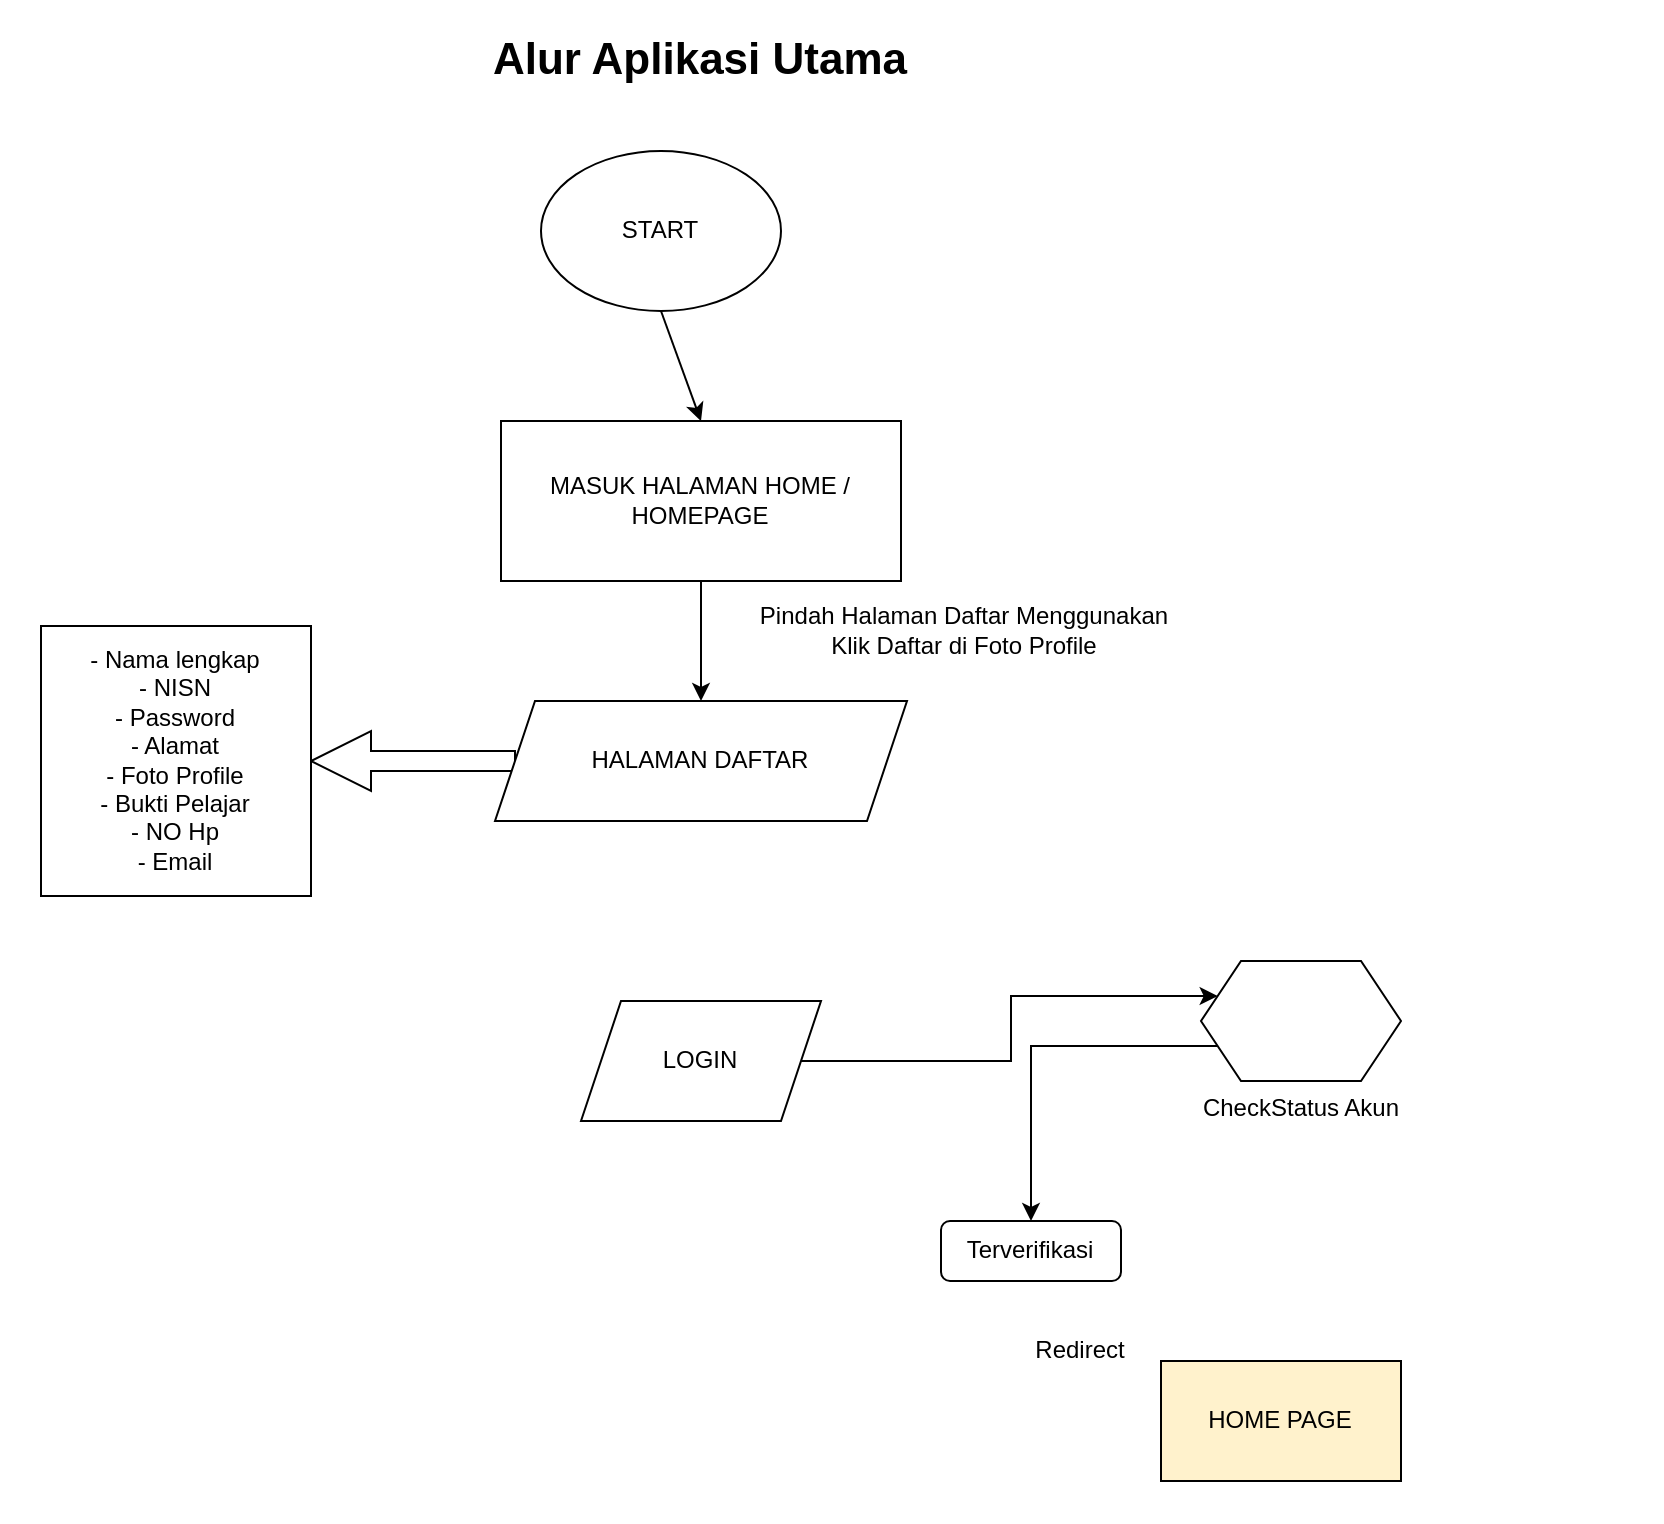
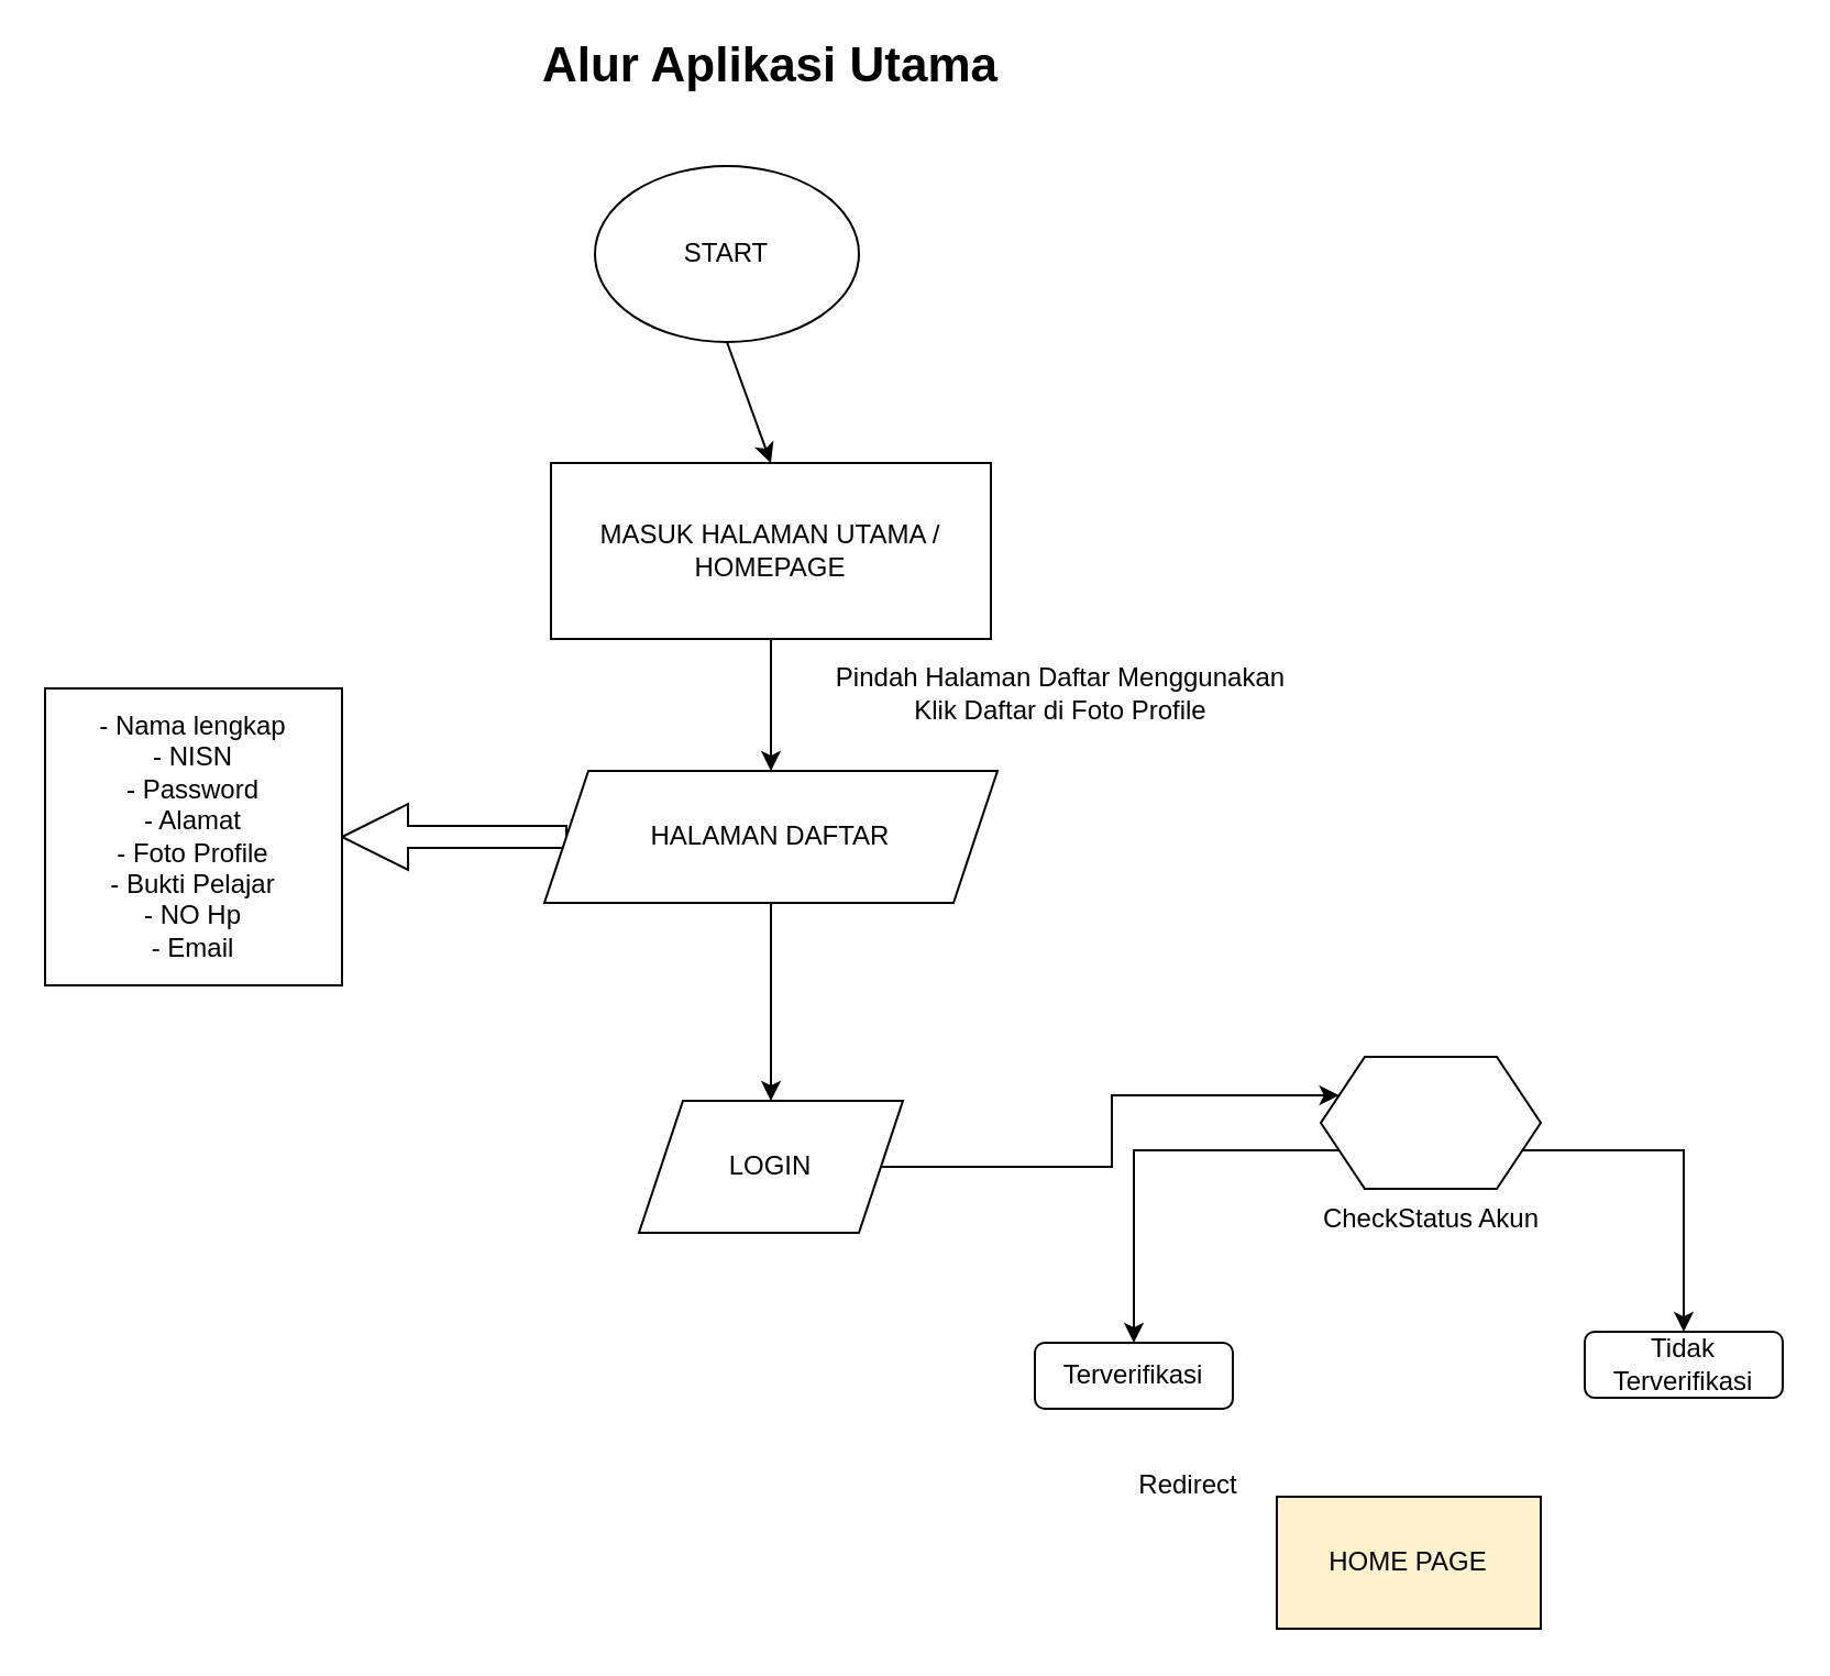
  <mxCell id="0" />
  <mxCell id="1" parent="0" />
  <mxCell id="2" style="rounded=0;orthogonalLoop=1;jettySize=auto;html=1;exitX=0.5;exitY=1;exitDx=0;exitDy=0;entryX=0.5;entryY=0;entryDx=0;entryDy=0;" edge="1" parent="1" source="3" target="5"><mxGeometry relative="1" as="geometry" /></mxCell>
  <mxCell id="3" value="START" style="ellipse;whiteSpace=wrap;html=1;" vertex="1" parent="1"><mxGeometry x="270" y="75" width="120" height="80" as="geometry" /></mxCell>
  <mxCell id="4" style="rounded=0;orthogonalLoop=1;jettySize=auto;html=1;exitX=0.5;exitY=1;exitDx=0;exitDy=0;entryX=0.5;entryY=0;entryDx=0;entryDy=0;" edge="1" parent="1" source="5" target="8"><mxGeometry relative="1" as="geometry" /></mxCell>
- <mxCell id="5" value="MASUK HALAMAN HOME / HOMEPAGE" style="rounded=0;whiteSpace=wrap;html=1;" vertex="1" parent="1"><mxGeometry x="250" y="210" width="200" height="80" as="geometry" /></mxCell>
+ <mxCell id="5" value="MASUK HALAMAN UTAMA / HOMEPAGE" style="rounded=0;whiteSpace=wrap;html=1;" vertex="1" parent="1"><mxGeometry x="250" y="210" width="200" height="80" as="geometry" /></mxCell>
  <mxCell id="6" style="edgeStyle=orthogonalEdgeStyle;rounded=0;orthogonalLoop=1;jettySize=auto;html=1;exitX=0;exitY=0.5;exitDx=0;exitDy=0;shape=arrow;" edge="1" parent="1" source="8" target="10"><mxGeometry relative="1" as="geometry" /></mxCell>
+ <mxCell id="7" style="edgeStyle=orthogonalEdgeStyle;rounded=0;orthogonalLoop=1;jettySize=auto;html=1;exitX=0.5;exitY=1;exitDx=0;exitDy=0;entryX=0.5;entryY=0;entryDx=0;entryDy=0;" edge="1" parent="1" source="8" target="20"><mxGeometry relative="1" as="geometry" /></mxCell>
  <mxCell id="8" value="HALAMAN DAFTAR" style="shape=parallelogram;perimeter=parallelogramPerimeter;whiteSpace=wrap;html=1;fixedSize=1;" vertex="1" parent="1"><mxGeometry x="247" y="350" width="206" height="60" as="geometry" /></mxCell>
  <mxCell id="9" value="Pindah Halaman Daftar Menggunakan Klik Daftar di Foto Profile" style="text;html=1;strokeColor=none;fillColor=none;align=center;verticalAlign=middle;whiteSpace=wrap;rounded=0;" vertex="1" parent="1"><mxGeometry x="374" y="300" width="216" height="30" as="geometry" /></mxCell>
  <mxCell id="10" value="- Nama lengkap&lt;br&gt;- NISN&lt;br&gt;- Password&lt;br&gt;- Alamat&lt;br&gt;- Foto Profile&lt;br&gt;- Bukti Pelajar&lt;br&gt;- NO Hp&lt;br&gt;- Email" style="whiteSpace=wrap;html=1;aspect=fixed;" vertex="1" parent="1"><mxGeometry x="20" y="312.5" width="135" height="135" as="geometry" /></mxCell>
  <mxCell id="11" value="HOME PAGE" style="rounded=0;whiteSpace=wrap;html=1;fillColor=#fff2cc;" vertex="1" parent="1"><mxGeometry x="580" y="680" width="120" height="60" as="geometry" /></mxCell>
  <mxCell id="12" value="Alur Aplikasi Utama" style="text;html=1;strokeColor=none;fillColor=none;align=center;verticalAlign=middle;whiteSpace=wrap;rounded=0;fontSize=22;fontStyle=1" vertex="1" parent="1"><mxGeometry x="245" y="20" width="210" height="20" as="geometry" /></mxCell>
  <mxCell id="13" value="Terverifikasi" style="rounded=1;whiteSpace=wrap;html=1;" vertex="1" parent="1"><mxGeometry x="470" y="610" width="90" height="30" as="geometry" /></mxCell>
+ <mxCell id="14" value="Tidak Terverifikasi" style="rounded=1;whiteSpace=wrap;html=1;" vertex="1" parent="1"><mxGeometry x="720" y="605" width="90" height="30" as="geometry" /></mxCell>
  <mxCell id="15" style="edgeStyle=orthogonalEdgeStyle;rounded=0;orthogonalLoop=1;jettySize=auto;html=1;exitX=0;exitY=0.75;exitDx=0;exitDy=0;entryX=0.5;entryY=0;entryDx=0;entryDy=0;" edge="1" parent="1" source="17" target="13"><mxGeometry relative="1" as="geometry" /></mxCell>
+ <mxCell id="16" style="edgeStyle=orthogonalEdgeStyle;rounded=0;orthogonalLoop=1;jettySize=auto;html=1;exitX=1;exitY=0.75;exitDx=0;exitDy=0;entryX=0.5;entryY=0;entryDx=0;entryDy=0;" edge="1" parent="1" source="17" target="14"><mxGeometry relative="1" as="geometry" /></mxCell>
  <mxCell id="17" value="CheckStatus Akun" style="verticalLabelPosition=bottom;verticalAlign=top;html=1;shape=hexagon;perimeter=hexagonPerimeter2;arcSize=6;size=0.2;" vertex="1" parent="1"><mxGeometry x="600" y="480" width="100" height="60" as="geometry" /></mxCell>
  <mxCell id="18" value="Redirect" style="text;html=1;strokeColor=none;fillColor=none;align=center;verticalAlign=middle;whiteSpace=wrap;rounded=0;" vertex="1" parent="1"><mxGeometry x="510" y="660" width="60" height="30" as="geometry" /></mxCell>
  <mxCell id="19" style="edgeStyle=orthogonalEdgeStyle;rounded=0;orthogonalLoop=1;jettySize=auto;html=1;exitX=1;exitY=0.5;exitDx=0;exitDy=0;entryX=0;entryY=0.25;entryDx=0;entryDy=0;" edge="1" parent="1" source="20" target="17"><mxGeometry relative="1" as="geometry" /></mxCell>
  <mxCell id="20" value="LOGIN" style="shape=parallelogram;perimeter=parallelogramPerimeter;whiteSpace=wrap;html=1;fixedSize=1;" vertex="1" parent="1"><mxGeometry x="290" y="500" width="120" height="60" as="geometry" /></mxCell>
